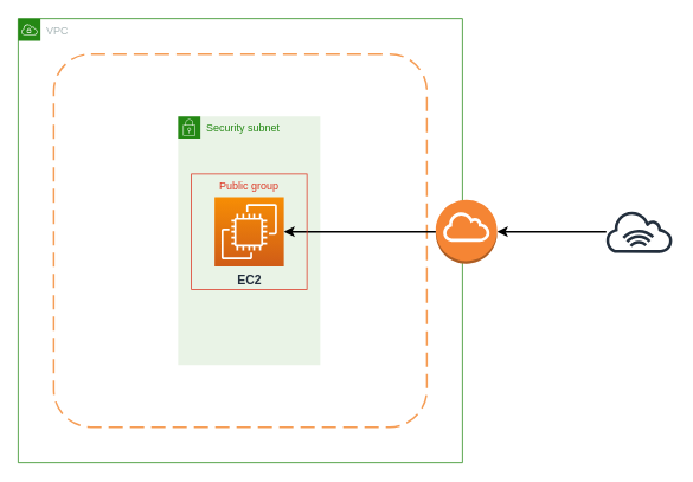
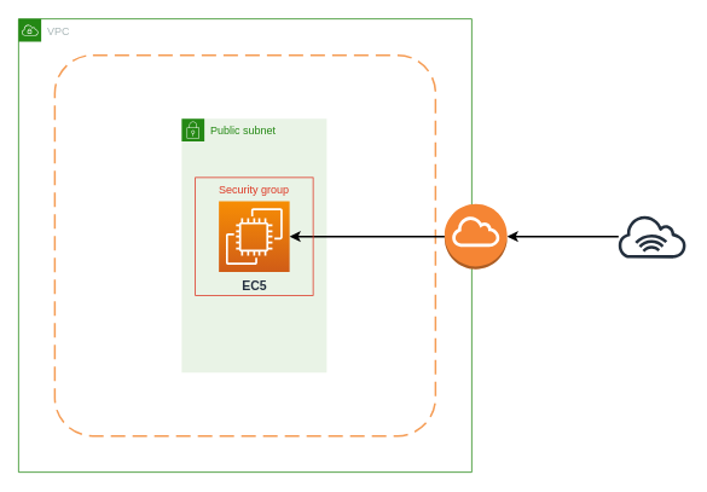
  <mxCell id="0" />
  <mxCell id="1" parent="0" />
  <mxCell id="2" value="VPC" style="points=[[0,0],[0.25,0],[0.5,0],[0.75,0],[1,0],[1,0.25],[1,0.5],[1,0.75],[1,1],[0.75,1],[0.5,1],[0.25,1],[0,1],[0,0.75],[0,0.5],[0,0.25]];outlineConnect=0;gradientColor=none;html=1;whiteSpace=wrap;fontSize=12;fontStyle=0;container=0;pointerEvents=0;collapsible=0;recursiveResize=0;shape=mxgraph.aws4.group;grIcon=mxgraph.aws4.group_vpc;strokeColor=#248814;fillColor=none;verticalAlign=top;align=left;spacingLeft=30;fontColor=#AAB7B8;dashed=0;" parent="1" vertex="1"><mxGeometry x="20" y="20" width="500" height="500" as="geometry" /></mxCell>
  <mxCell id="3" style="edgeStyle=orthogonalEdgeStyle;rounded=0;orthogonalLoop=1;jettySize=auto;html=1;strokeWidth=2;" edge="1" parent="1" source="4" target="6"><mxGeometry relative="1" as="geometry" /></mxCell>
  <mxCell id="4" value="" style="sketch=0;outlineConnect=0;fontColor=#232F3E;gradientColor=none;fillColor=#232F3D;strokeColor=none;dashed=0;verticalLabelPosition=bottom;verticalAlign=top;align=center;html=1;fontSize=12;fontStyle=0;aspect=fixed;pointerEvents=1;shape=mxgraph.aws4.internet_alt1;" parent="1" vertex="1"><mxGeometry x="680" y="236" width="78" height="48" as="geometry" /></mxCell>
  <mxCell id="5" value="" style="rounded=1;arcSize=10;dashed=1;strokeColor=#F59D56;fillColor=none;gradientColor=none;dashPattern=8 4;strokeWidth=2;" parent="1" vertex="1"><mxGeometry x="60" y="60" width="420" height="420" as="geometry" /></mxCell>
  <mxCell id="6" value="" style="outlineConnect=0;dashed=0;verticalLabelPosition=bottom;verticalAlign=top;align=center;html=1;shape=mxgraph.aws3.internet_gateway;fillColor=#F58534;gradientColor=none;" parent="1" vertex="1"><mxGeometry x="490" y="224" width="69" height="72" as="geometry" /></mxCell>
- <mxCell id="7" value="Security subnet" style="points=[[0,0],[0.25,0],[0.5,0],[0.75,0],[1,0],[1,0.25],[1,0.5],[1,0.75],[1,1],[0.75,1],[0.5,1],[0.25,1],[0,1],[0,0.75],[0,0.5],[0,0.25]];outlineConnect=0;gradientColor=none;html=1;whiteSpace=wrap;fontSize=12;fontStyle=0;container=1;pointerEvents=0;collapsible=0;recursiveResize=0;shape=mxgraph.aws4.group;grIcon=mxgraph.aws4.group_security_group;grStroke=0;strokeColor=#248814;fillColor=#E9F3E6;verticalAlign=top;align=left;spacingLeft=30;fontColor=#248814;dashed=0;" parent="1" vertex="1"><mxGeometry x="200" y="130" width="160" height="280" as="geometry" /></mxCell>
- <mxCell id="8" value="&lt;b&gt;&lt;font style=&quot;font-size: 14px;&quot;&gt;EC2&lt;/font&gt;&lt;/b&gt;" style="sketch=0;points=[[0,0,0],[0.25,0,0],[0.5,0,0],[0.75,0,0],[1,0,0],[0,1,0],[0.25,1,0],[0.5,1,0],[0.75,1,0],[1,1,0],[0,0.25,0],[0,0.5,0],[0,0.75,0],[1,0.25,0],[1,0.5,0],[1,0.75,0]];outlineConnect=0;fontColor=#232F3E;gradientColor=#F78E04;gradientDirection=north;fillColor=#D05C17;strokeColor=#ffffff;dashed=0;verticalLabelPosition=bottom;verticalAlign=top;align=center;html=1;fontSize=12;fontStyle=0;aspect=fixed;shape=mxgraph.aws4.resourceIcon;resIcon=mxgraph.aws4.ec2;" parent="7" vertex="1"><mxGeometry x="41" y="91" width="78" height="78" as="geometry" /></mxCell>
+ <mxCell id="7" value="Public subnet" style="points=[[0,0],[0.25,0],[0.5,0],[0.75,0],[1,0],[1,0.25],[1,0.5],[1,0.75],[1,1],[0.75,1],[0.5,1],[0.25,1],[0,1],[0,0.75],[0,0.5],[0,0.25]];outlineConnect=0;gradientColor=none;html=1;whiteSpace=wrap;fontSize=12;fontStyle=0;container=1;pointerEvents=0;collapsible=0;recursiveResize=0;shape=mxgraph.aws4.group;grIcon=mxgraph.aws4.group_security_group;grStroke=0;strokeColor=#248814;fillColor=#E9F3E6;verticalAlign=top;align=left;spacingLeft=30;fontColor=#248814;dashed=0;" parent="1" vertex="1"><mxGeometry x="200" y="130" width="160" height="280" as="geometry" /></mxCell>
+ <mxCell id="8" value="&lt;b&gt;&lt;font style=&quot;font-size: 14px;&quot;&gt;EC5&lt;/font&gt;&lt;/b&gt;" style="sketch=0;points=[[0,0,0],[0.25,0,0],[0.5,0,0],[0.75,0,0],[1,0,0],[0,1,0],[0.25,1,0],[0.5,1,0],[0.75,1,0],[1,1,0],[0,0.25,0],[0,0.5,0],[0,0.75,0],[1,0.25,0],[1,0.5,0],[1,0.75,0]];outlineConnect=0;fontColor=#232F3E;gradientColor=#F78E04;gradientDirection=north;fillColor=#D05C17;strokeColor=#ffffff;dashed=0;verticalLabelPosition=bottom;verticalAlign=top;align=center;html=1;fontSize=12;fontStyle=0;aspect=fixed;shape=mxgraph.aws4.resourceIcon;resIcon=mxgraph.aws4.ec2;" parent="7" vertex="1"><mxGeometry x="41" y="91" width="78" height="78" as="geometry" /></mxCell>
  <mxCell id="9" style="edgeStyle=orthogonalEdgeStyle;rounded=0;orthogonalLoop=1;jettySize=auto;html=1;entryX=1;entryY=0.5;entryDx=0;entryDy=0;entryPerimeter=0;strokeWidth=2;" parent="1" source="6" target="8" edge="1"><mxGeometry relative="1" as="geometry" /></mxCell>
- <mxCell id="10" value="Public group" style="fillColor=none;strokeColor=#DD3522;verticalAlign=top;fontStyle=0;fontColor=#DD3522;whiteSpace=wrap;html=1;" parent="1" vertex="1"><mxGeometry x="215" y="195" width="130" height="130" as="geometry" /></mxCell>
+ <mxCell id="10" value="Security group" style="fillColor=none;strokeColor=#DD3522;verticalAlign=top;fontStyle=0;fontColor=#DD3522;whiteSpace=wrap;html=1;" parent="1" vertex="1"><mxGeometry x="215" y="195" width="130" height="130" as="geometry" /></mxCell>
